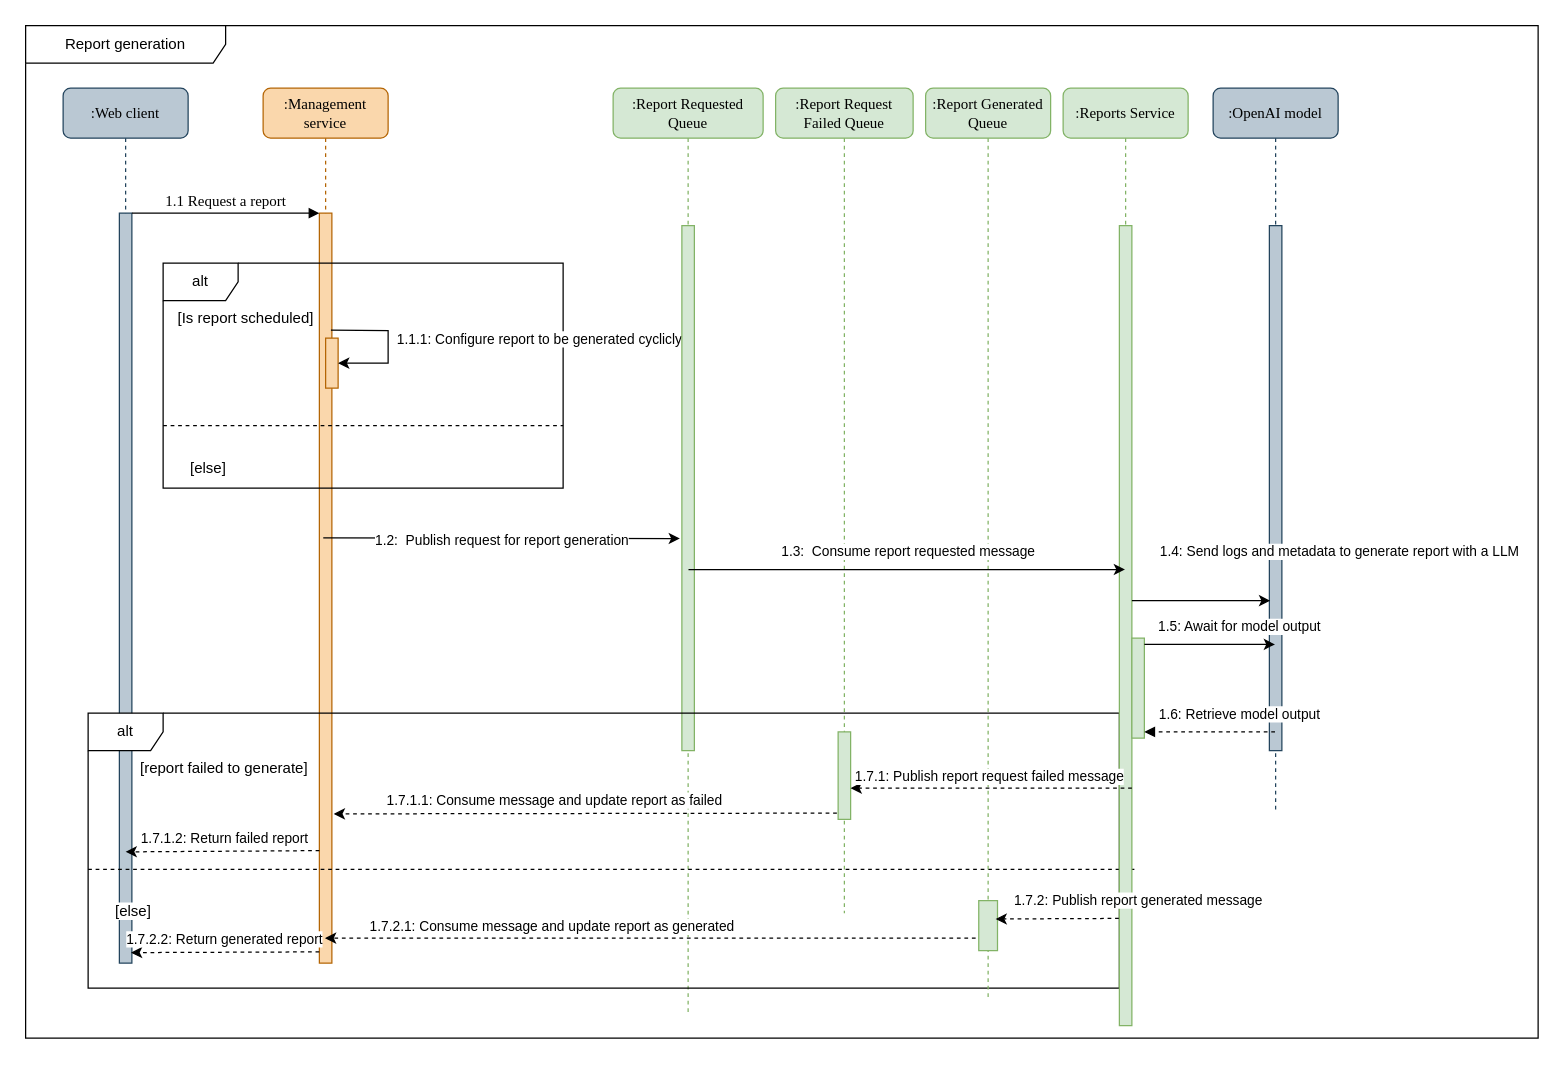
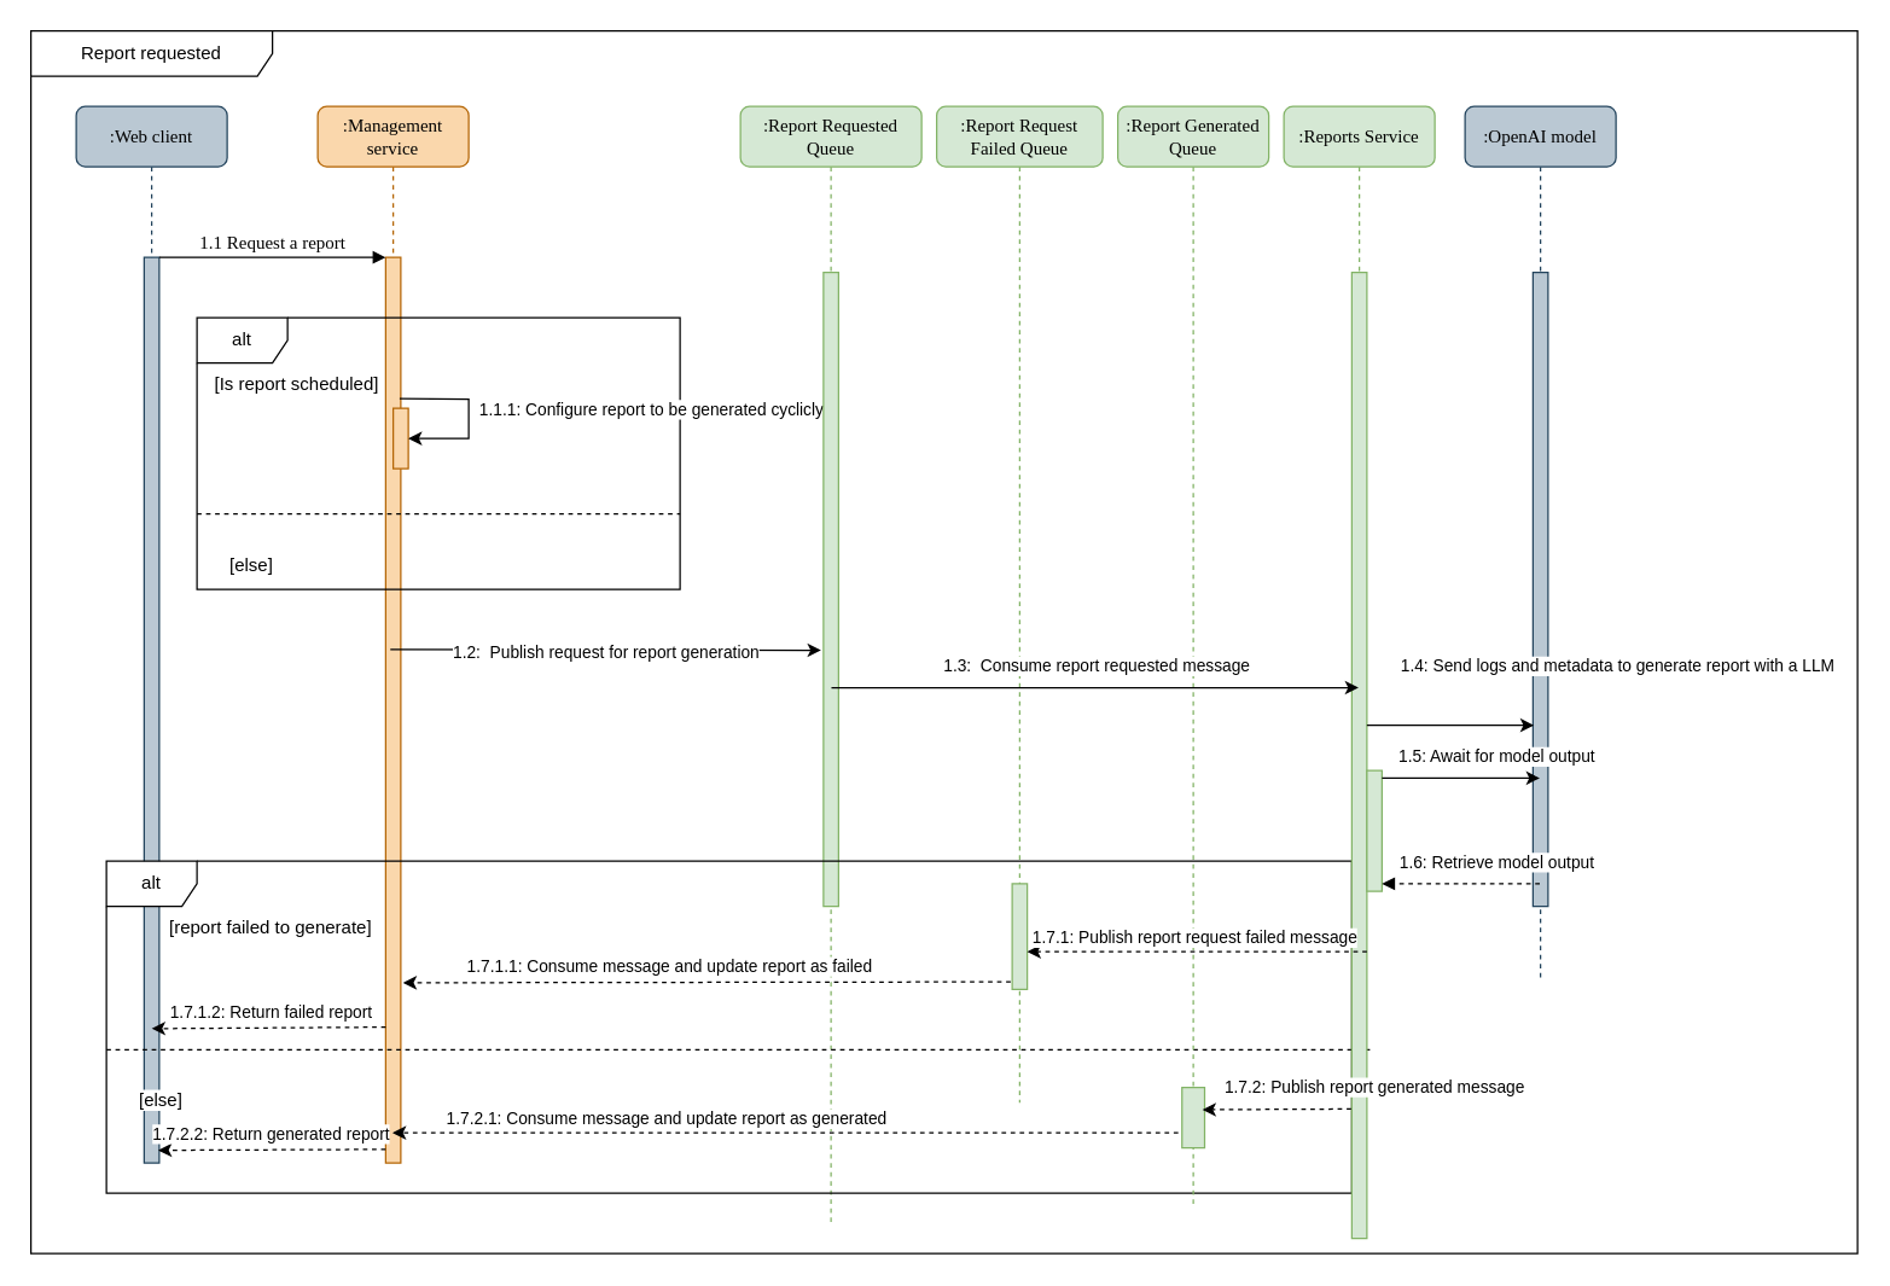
  <mxCell id="0" />
  <mxCell id="1" parent="0" />
  <mxCell id="2" value=":OpenAI model" style="shape=umlLifeline;perimeter=lifelinePerimeter;whiteSpace=wrap;html=1;container=1;collapsible=0;recursiveResize=0;outlineConnect=0;rounded=1;shadow=0;comic=0;labelBackgroundColor=none;strokeWidth=1;fontFamily=Verdana;fontSize=12;align=center;fillColor=#bac8d3;strokeColor=#23445d;" vertex="1" parent="1"><mxGeometry x="970" y="70" width="100" height="580" as="geometry" /></mxCell>
  <mxCell id="3" value="" style="html=1;points=[];perimeter=orthogonalPerimeter;rounded=0;shadow=0;comic=0;labelBackgroundColor=none;strokeWidth=1;fontFamily=Verdana;fontSize=12;align=center;fillColor=#bac8d3;strokeColor=#23445d;" vertex="1" parent="2"><mxGeometry x="45" y="110" width="10" height="420" as="geometry" /></mxCell>
  <mxCell id="4" value=":Management service" style="shape=umlLifeline;perimeter=lifelinePerimeter;whiteSpace=wrap;html=1;container=1;collapsible=0;recursiveResize=0;outlineConnect=0;rounded=1;shadow=0;comic=0;labelBackgroundColor=none;strokeWidth=1;fontFamily=Verdana;fontSize=12;align=center;fillColor=#fad7ac;strokeColor=#b46504;" parent="1" vertex="1"><mxGeometry x="210" y="70" width="100" height="700" as="geometry" /></mxCell>
  <mxCell id="5" value="" style="html=1;points=[];perimeter=orthogonalPerimeter;rounded=0;shadow=0;comic=0;labelBackgroundColor=none;strokeWidth=1;fontFamily=Verdana;fontSize=12;align=center;fillColor=#fad7ac;strokeColor=#b46504;" parent="4" vertex="1"><mxGeometry x="45" y="100" width="10" height="600" as="geometry" /></mxCell>
  <mxCell id="6" value=":Report Request Failed Queue" style="shape=umlLifeline;perimeter=lifelinePerimeter;whiteSpace=wrap;html=1;container=1;collapsible=0;recursiveResize=0;outlineConnect=0;rounded=1;shadow=0;comic=0;labelBackgroundColor=none;strokeWidth=1;fontFamily=Verdana;fontSize=12;align=center;fillColor=#d5e8d4;strokeColor=#82b366;" parent="1" vertex="1"><mxGeometry x="620" y="70" width="110" height="660" as="geometry" /></mxCell>
  <mxCell id="7" value=":Web client" style="shape=umlLifeline;perimeter=lifelinePerimeter;whiteSpace=wrap;html=1;container=1;collapsible=0;recursiveResize=0;outlineConnect=0;rounded=1;shadow=0;comic=0;labelBackgroundColor=none;strokeWidth=1;fontFamily=Verdana;fontSize=12;align=center;fillColor=#bac8d3;strokeColor=#23445d;" parent="1" vertex="1"><mxGeometry x="50" y="70" width="100" height="700" as="geometry" /></mxCell>
  <mxCell id="8" value="" style="html=1;points=[];perimeter=orthogonalPerimeter;rounded=0;shadow=0;comic=0;labelBackgroundColor=none;strokeWidth=1;fontFamily=Verdana;fontSize=12;align=center;fillColor=#bac8d3;strokeColor=#23445d;" parent="7" vertex="1"><mxGeometry x="45" y="100" width="10" height="600" as="geometry" /></mxCell>
  <mxCell id="9" value="1.1 Request a report" style="html=1;verticalAlign=bottom;endArrow=block;entryX=0;entryY=0;labelBackgroundColor=none;fontFamily=Verdana;fontSize=12;edgeStyle=elbowEdgeStyle;elbow=vertical;" parent="1" source="8" target="5" edge="1"><mxGeometry relative="1" as="geometry"><mxPoint x="170" y="180" as="sourcePoint" /></mxGeometry></mxCell>
  <mxCell id="10" value="alt" style="shape=umlFrame;whiteSpace=wrap;html=1;pointerEvents=0;recursiveResize=0;container=1;collapsible=0;width=60;height=30;" vertex="1" parent="1"><mxGeometry x="130" y="210" width="320" height="180" as="geometry" /></mxCell>
  <mxCell id="11" value="[Is report scheduled]" style="text;html=1;" vertex="1" parent="10"><mxGeometry width="100" height="20" relative="1" as="geometry"><mxPoint x="10" y="30" as="offset" /></mxGeometry></mxCell>
  <mxCell id="12" value="[else]" style="line;strokeWidth=1;dashed=1;labelPosition=center;verticalLabelPosition=bottom;align=left;verticalAlign=top;spacingLeft=20;spacingTop=15;html=1;whiteSpace=wrap;" vertex="1" parent="10"><mxGeometry y="125" width="320" height="10" as="geometry" /></mxCell>
  <mxCell id="13" value="" style="html=1;points=[[0,0,0,0,5],[0,1,0,0,-5],[1,0,0,0,5],[1,1,0,0,-5]];perimeter=orthogonalPerimeter;outlineConnect=0;targetShapes=umlLifeline;portConstraint=eastwest;newEdgeStyle={&quot;curved&quot;:0,&quot;rounded&quot;:0};fillColor=#fad7ac;strokeColor=#b46504;" vertex="1" parent="10"><mxGeometry x="130" y="60" width="10" height="40" as="geometry" /></mxCell>
  <mxCell id="14" value="" style="endArrow=classic;html=1;rounded=0;exitX=0.924;exitY=0.156;exitDx=0;exitDy=0;exitPerimeter=0;" edge="1" parent="1" source="5" target="13"><mxGeometry width="50" height="50" relative="1" as="geometry"><mxPoint x="360" y="300" as="sourcePoint" /><mxPoint x="410" y="250" as="targetPoint" /><Array as="points"><mxPoint x="310" y="264" /><mxPoint x="310" y="290" /><mxPoint x="290" y="290" /></Array></mxGeometry></mxCell>
  <mxCell id="15" value="1.1.1: Configure report to be generated cyclicly" style="edgeLabel;html=1;align=center;verticalAlign=middle;resizable=0;points=[];" vertex="1" connectable="0" parent="14"><mxGeometry x="-0.041" y="3" relative="1" as="geometry"><mxPoint x="117" y="-2" as="offset" /></mxGeometry></mxCell>
  <mxCell id="16" value="" style="endArrow=classic;html=1;rounded=0;exitX=0.311;exitY=0.433;exitDx=0;exitDy=0;exitPerimeter=0;entryX=-0.159;entryY=0.596;entryDx=0;entryDy=0;entryPerimeter=0;" edge="1" parent="1" source="5" target="19"><mxGeometry width="50" height="50" relative="1" as="geometry"><mxPoint x="330" y="430" as="sourcePoint" /><mxPoint x="410" y="280" as="targetPoint" /></mxGeometry></mxCell>
  <mxCell id="17" value="1.2:&amp;nbsp; Publish request for report generation" style="edgeLabel;html=1;align=center;verticalAlign=middle;resizable=0;points=[];" vertex="1" connectable="0" parent="16"><mxGeometry x="-0.005" y="-1" relative="1" as="geometry"><mxPoint as="offset" /></mxGeometry></mxCell>
  <mxCell id="18" value=":Report Requested Queue" style="shape=umlLifeline;perimeter=lifelinePerimeter;whiteSpace=wrap;html=1;container=1;collapsible=0;recursiveResize=0;outlineConnect=0;rounded=1;shadow=0;comic=0;labelBackgroundColor=none;strokeWidth=1;fontFamily=Verdana;fontSize=12;align=center;fillColor=#d5e8d4;strokeColor=#82b366;" vertex="1" parent="1"><mxGeometry x="490" y="70" width="120" height="740" as="geometry" /></mxCell>
  <mxCell id="19" value="" style="html=1;points=[];perimeter=orthogonalPerimeter;rounded=0;shadow=0;comic=0;labelBackgroundColor=none;strokeWidth=1;fontFamily=Verdana;fontSize=12;align=center;fillColor=#d5e8d4;strokeColor=#82b366;" vertex="1" parent="18"><mxGeometry x="55" y="110" width="10" height="420" as="geometry" /></mxCell>
  <mxCell id="20" value="alt" style="shape=umlFrame;whiteSpace=wrap;html=1;pointerEvents=0;" vertex="1" parent="18"><mxGeometry x="-420" y="500" width="825" height="220" as="geometry" /></mxCell>
  <mxCell id="21" value="" style="html=1;points=[];perimeter=orthogonalPerimeter;rounded=0;shadow=0;comic=0;labelBackgroundColor=none;strokeWidth=1;fontFamily=Verdana;fontSize=12;align=center;fillColor=#d5e8d4;strokeColor=#82b366;" parent="18" vertex="1"><mxGeometry x="180" y="515" width="10" height="70" as="geometry" /></mxCell>
  <mxCell id="22" value="[report failed to generate]" style="text;html=1;" vertex="1" parent="18"><mxGeometry x="-380" y="530" width="100" height="20" as="geometry" /></mxCell>
  <mxCell id="23" value="[else]" style="line;strokeWidth=1;dashed=1;labelPosition=center;verticalLabelPosition=bottom;align=left;verticalAlign=top;spacingLeft=20;spacingTop=15;html=1;whiteSpace=wrap;" vertex="1" parent="18"><mxGeometry x="-420" y="620" width="840" height="10" as="geometry" /></mxCell>
  <mxCell id="24" value="" style="endArrow=classic;html=1;rounded=0;dashed=1;" edge="1" parent="18"><mxGeometry width="50" height="50" relative="1" as="geometry"><mxPoint x="-235" y="610" as="sourcePoint" /><mxPoint x="-390" y="611" as="targetPoint" /></mxGeometry></mxCell>
  <mxCell id="25" value="1.7.1.2: Return failed report " style="edgeLabel;html=1;align=center;verticalAlign=middle;resizable=0;points=[];" vertex="1" connectable="0" parent="24"><mxGeometry x="0.129" relative="1" as="geometry"><mxPoint x="10" y="-11" as="offset" /></mxGeometry></mxCell>
  <mxCell id="26" value=":Report Generated Queue" style="shape=umlLifeline;perimeter=lifelinePerimeter;whiteSpace=wrap;html=1;container=1;collapsible=0;recursiveResize=0;outlineConnect=0;rounded=1;shadow=0;comic=0;labelBackgroundColor=none;strokeWidth=1;fontFamily=Verdana;fontSize=12;align=center;fillColor=#d5e8d4;strokeColor=#82b366;" vertex="1" parent="1"><mxGeometry x="740" y="70" width="100" height="730" as="geometry" /></mxCell>
  <mxCell id="27" value="" style="html=1;points=[];perimeter=orthogonalPerimeter;rounded=0;shadow=0;comic=0;labelBackgroundColor=none;strokeWidth=1;fontFamily=Verdana;fontSize=12;align=center;fillColor=#d5e8d4;strokeColor=#82b366;" vertex="1" parent="26"><mxGeometry x="42.5" y="650" width="15" height="40" as="geometry" /></mxCell>
  <mxCell id="28" value=":Reports Service" style="shape=umlLifeline;perimeter=lifelinePerimeter;whiteSpace=wrap;html=1;container=1;collapsible=0;recursiveResize=0;outlineConnect=0;rounded=1;shadow=0;comic=0;labelBackgroundColor=none;strokeWidth=1;fontFamily=Verdana;fontSize=12;align=center;fillColor=#d5e8d4;strokeColor=#82b366;" vertex="1" parent="1"><mxGeometry x="850" y="70" width="100" height="750" as="geometry" /></mxCell>
  <mxCell id="29" value="" style="html=1;points=[];perimeter=orthogonalPerimeter;rounded=0;shadow=0;comic=0;labelBackgroundColor=none;strokeWidth=1;fontFamily=Verdana;fontSize=12;align=center;fillColor=#d5e8d4;strokeColor=#82b366;" vertex="1" parent="28"><mxGeometry x="45" y="110" width="10" height="640" as="geometry" /></mxCell>
  <mxCell id="30" value="" style="endArrow=classic;html=1;rounded=0;exitX=1.386;exitY=0.778;exitDx=0;exitDy=0;exitPerimeter=0;" edge="1" parent="28"><mxGeometry width="50" height="50" relative="1" as="geometry"><mxPoint x="55.0" y="410" as="sourcePoint" /><mxPoint x="165.64" y="410" as="targetPoint" /></mxGeometry></mxCell>
  <mxCell id="31" value="1.4: Send logs and metadata to generate report with a LLM" style="edgeLabel;html=1;align=center;verticalAlign=middle;resizable=0;points=[];" vertex="1" connectable="0" parent="30"><mxGeometry x="-0.277" y="2" relative="1" as="geometry"><mxPoint x="125" y="-38" as="offset" /></mxGeometry></mxCell>
  <mxCell id="32" value="" style="html=1;points=[[0,0,0,0,5],[0,1,0,0,-5],[1,0,0,0,5],[1,1,0,0,-5]];perimeter=orthogonalPerimeter;outlineConnect=0;targetShapes=umlLifeline;portConstraint=eastwest;newEdgeStyle={&quot;curved&quot;:0,&quot;rounded&quot;:0};fillColor=#d5e8d4;strokeColor=#82b366;" vertex="1" parent="28"><mxGeometry x="55" y="440" width="10" height="80" as="geometry" /></mxCell>
  <mxCell id="33" value="" style="endArrow=classic;html=1;rounded=0;exitX=-0.043;exitY=0.866;exitDx=0;exitDy=0;exitPerimeter=0;entryX=1;entryY=0.643;entryDx=0;entryDy=0;entryPerimeter=0;dashed=1;" edge="1" parent="28" target="21"><mxGeometry width="50" height="50" relative="1" as="geometry"><mxPoint x="55" y="560" as="sourcePoint" /><mxPoint x="-50" y="560" as="targetPoint" /></mxGeometry></mxCell>
  <mxCell id="34" value="1.7.1: Publish report request failed message" style="edgeLabel;html=1;align=center;verticalAlign=middle;resizable=0;points=[];" vertex="1" connectable="0" parent="33"><mxGeometry x="0.105" relative="1" as="geometry"><mxPoint x="9" y="-10" as="offset" /></mxGeometry></mxCell>
  <mxCell id="35" value="" style="endArrow=classic;html=1;rounded=0;exitX=0.529;exitY=0.655;exitDx=0;exitDy=0;exitPerimeter=0;" edge="1" parent="1" source="19" target="28"><mxGeometry width="50" height="50" relative="1" as="geometry"><mxPoint x="500" y="440" as="sourcePoint" /><mxPoint x="550" y="390" as="targetPoint" /></mxGeometry></mxCell>
  <mxCell id="36" value="1.3:&amp;nbsp; Consume report requested message" style="edgeLabel;html=1;align=center;verticalAlign=middle;resizable=0;points=[];" vertex="1" connectable="0" parent="35"><mxGeometry x="0.002" y="3" relative="1" as="geometry"><mxPoint y="-12" as="offset" /></mxGeometry></mxCell>
  <mxCell id="37" value="" style="endArrow=classic;html=1;rounded=0;exitX=1;exitY=0;exitDx=0;exitDy=5;exitPerimeter=0;" edge="1" parent="1" source="32" target="2"><mxGeometry width="50" height="50" relative="1" as="geometry"><mxPoint x="690" y="400" as="sourcePoint" /><mxPoint x="740" y="350" as="targetPoint" /></mxGeometry></mxCell>
  <mxCell id="38" value="1.5: Await for model output" style="edgeLabel;html=1;align=center;verticalAlign=middle;resizable=0;points=[];" vertex="1" connectable="0" parent="37"><mxGeometry x="-0.143" y="-2" relative="1" as="geometry"><mxPoint x="30" y="-17" as="offset" /></mxGeometry></mxCell>
  <mxCell id="39" value="" style="endArrow=classic;html=1;rounded=0;exitX=-0.043;exitY=0.866;exitDx=0;exitDy=0;exitPerimeter=0;entryX=0.9;entryY=0.367;entryDx=0;entryDy=0;entryPerimeter=0;dashed=1;" edge="1" parent="1" source="29" target="27"><mxGeometry width="50" height="50" relative="1" as="geometry"><mxPoint x="620" y="490" as="sourcePoint" /><mxPoint x="670" y="440" as="targetPoint" /></mxGeometry></mxCell>
  <mxCell id="40" value="1.7.2: Publish report generated message" style="edgeLabel;html=1;align=center;verticalAlign=middle;resizable=0;points=[];" vertex="1" connectable="0" parent="39"><mxGeometry x="0.481" relative="1" as="geometry"><mxPoint x="88" y="-15" as="offset" /></mxGeometry></mxCell>
  <mxCell id="41" value="" style="html=1;verticalAlign=bottom;labelBackgroundColor=none;endArrow=block;endFill=1;dashed=1;rounded=0;entryX=1;entryY=1;entryDx=0;entryDy=-5;entryPerimeter=0;" edge="1" parent="1" source="2" target="32"><mxGeometry width="160" relative="1" as="geometry"><mxPoint x="560" y="470" as="sourcePoint" /><mxPoint x="720" y="470" as="targetPoint" /></mxGeometry></mxCell>
  <mxCell id="42" value="1.6: Retrieve model output" style="edgeLabel;html=1;align=center;verticalAlign=middle;resizable=0;points=[];" vertex="1" connectable="0" parent="41"><mxGeometry x="-0.151" y="2" relative="1" as="geometry"><mxPoint x="15" y="-17" as="offset" /></mxGeometry></mxCell>
  <mxCell id="43" value="" style="endArrow=classic;html=1;rounded=0;entryX=1.153;entryY=0.801;entryDx=0;entryDy=0;entryPerimeter=0;dashed=1;" edge="1" parent="1" target="5"><mxGeometry width="50" height="50" relative="1" as="geometry"><mxPoint x="669" y="650" as="sourcePoint" /><mxPoint x="580" y="470" as="targetPoint" /></mxGeometry></mxCell>
  <mxCell id="44" value="1.7.1.1: Consume message and update report as failed " style="edgeLabel;html=1;align=center;verticalAlign=middle;resizable=0;points=[];" vertex="1" connectable="0" parent="43"><mxGeometry x="0.129" relative="1" as="geometry"><mxPoint y="-11" as="offset" /></mxGeometry></mxCell>
  <mxCell id="45" value="" style="endArrow=classic;html=1;rounded=0;dashed=1;" edge="1" parent="1" target="4"><mxGeometry width="50" height="50" relative="1" as="geometry"><mxPoint x="780" y="750" as="sourcePoint" /><mxPoint x="780" y="750" as="targetPoint" /></mxGeometry></mxCell>
  <mxCell id="46" value="1.7.2.1: Consume message and update report as generated " style="edgeLabel;html=1;align=center;verticalAlign=middle;resizable=0;points=[];" vertex="1" connectable="0" parent="45"><mxGeometry x="0.014" y="-2" relative="1" as="geometry"><mxPoint x="-76" y="-8" as="offset" /></mxGeometry></mxCell>
  <mxCell id="47" value="" style="endArrow=classic;html=1;rounded=0;entryX=0.93;entryY=0.986;entryDx=0;entryDy=0;entryPerimeter=0;exitX=-0.008;exitY=0.985;exitDx=0;exitDy=0;exitPerimeter=0;dashed=1;" edge="1" parent="1" source="5" target="8"><mxGeometry width="50" height="50" relative="1" as="geometry"><mxPoint x="250" y="760" as="sourcePoint" /><mxPoint x="320" y="710" as="targetPoint" /></mxGeometry></mxCell>
  <mxCell id="48" value="1.7.2.2: Return generated report" style="edgeLabel;html=1;align=center;verticalAlign=middle;resizable=0;points=[];" vertex="1" connectable="0" parent="47"><mxGeometry x="-0.063" y="1" relative="1" as="geometry"><mxPoint x="-5" y="-12" as="offset" /></mxGeometry></mxCell>
- <mxCell id="49" value="Report generation" style="shape=umlFrame;whiteSpace=wrap;html=1;pointerEvents=0;recursiveResize=0;container=1;collapsible=0;width=160;" vertex="1" parent="1"><mxGeometry y="20" width="1210" height="810" as="geometry" x="20" /></mxCell>
+ <mxCell id="49" value="Report requested" style="shape=umlFrame;whiteSpace=wrap;html=1;pointerEvents=0;recursiveResize=0;container=1;collapsible=0;width=160;" vertex="1" parent="1"><mxGeometry y="20" width="1210" height="810" as="geometry" x="20" /></mxCell>
